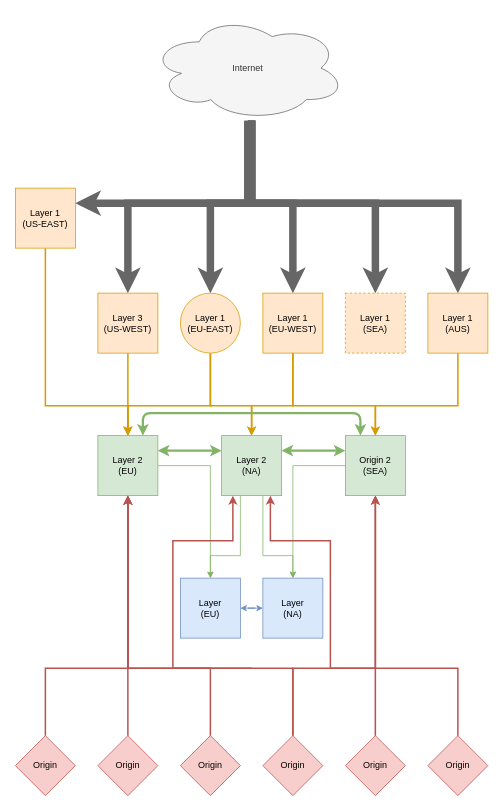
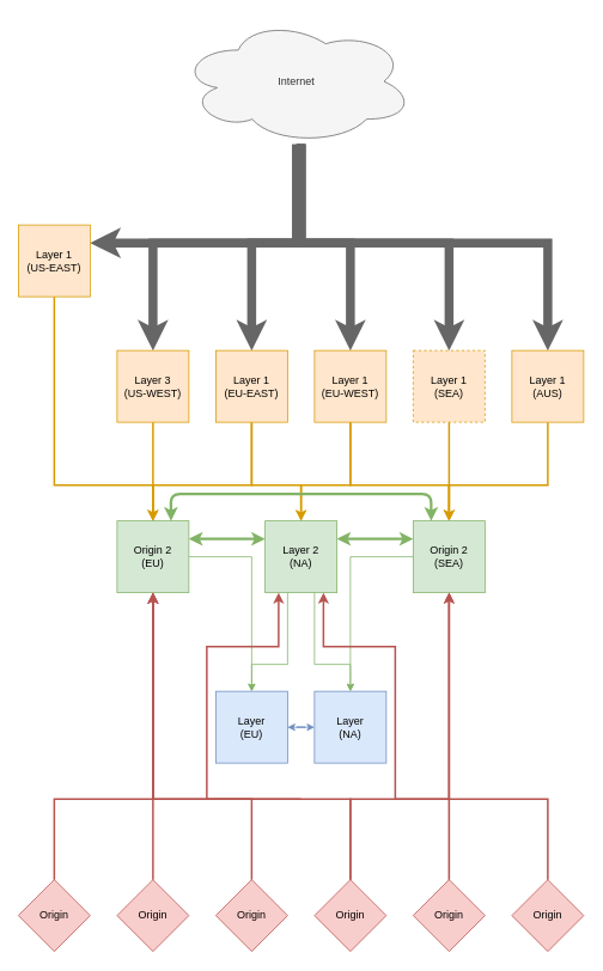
  <mxCell id="0" />
  <mxCell id="1" parent="0" />
  <mxCell id="2" style="edgeStyle=orthogonalEdgeStyle;rounded=0;orthogonalLoop=1;jettySize=auto;html=1;fillColor=#f5f5f5;strokeColor=#666666;strokeWidth=10;endSize=2;startSize=2;" edge="1" parent="1" source="8" target="10"><mxGeometry relative="1" as="geometry"><Array as="points"><mxPoint x="335" y="270" /><mxPoint x="60" y="270" /></Array></mxGeometry></mxCell>
  <mxCell id="3" style="edgeStyle=orthogonalEdgeStyle;rounded=0;orthogonalLoop=1;jettySize=auto;html=1;fillColor=#f5f5f5;strokeColor=#666666;strokeWidth=10;endSize=2;startSize=2;" edge="1" parent="1" source="8" target="12"><mxGeometry relative="1" as="geometry"><Array as="points"><mxPoint x="330" y="270" /><mxPoint x="170" y="270" /></Array></mxGeometry></mxCell>
  <mxCell id="4" style="edgeStyle=orthogonalEdgeStyle;rounded=0;orthogonalLoop=1;jettySize=auto;html=1;entryX=0.5;entryY=0;entryDx=0;entryDy=0;fillColor=#f5f5f5;strokeColor=#666666;strokeWidth=10;endSize=2;startSize=2;" edge="1" parent="1" source="8" target="15"><mxGeometry relative="1" as="geometry"><Array as="points"><mxPoint x="335" y="270" /><mxPoint x="280" y="270" /></Array></mxGeometry></mxCell>
  <mxCell id="5" style="edgeStyle=orthogonalEdgeStyle;rounded=0;orthogonalLoop=1;jettySize=auto;html=1;fillColor=#f5f5f5;strokeColor=#666666;strokeWidth=10;endSize=2;startSize=2;" edge="1" parent="1" source="8" target="18"><mxGeometry relative="1" as="geometry"><Array as="points"><mxPoint x="335" y="270" /><mxPoint x="390" y="270" /></Array></mxGeometry></mxCell>
  <mxCell id="6" style="edgeStyle=orthogonalEdgeStyle;rounded=0;orthogonalLoop=1;jettySize=auto;html=1;fillColor=#f5f5f5;strokeColor=#666666;strokeWidth=10;endSize=2;startSize=2;" edge="1" parent="1" source="8" target="20"><mxGeometry relative="1" as="geometry"><Array as="points"><mxPoint x="330" y="270" /><mxPoint x="500" y="270" /></Array></mxGeometry></mxCell>
  <mxCell id="7" style="edgeStyle=orthogonalEdgeStyle;rounded=0;orthogonalLoop=1;jettySize=auto;html=1;fillColor=#f5f5f5;strokeColor=#666666;strokeWidth=10;endSize=2;startSize=2;" edge="1" parent="1" source="8" target="22"><mxGeometry relative="1" as="geometry"><Array as="points"><mxPoint x="335" y="270" /><mxPoint x="610" y="270" /></Array></mxGeometry></mxCell>
  <mxCell id="8" value="Internet" style="ellipse;shape=cloud;whiteSpace=wrap;html=1;fillColor=#f5f5f5;fontColor=#333333;strokeColor=#666666;" vertex="1" parent="1"><mxGeometry x="200" y="20" width="260" height="140" as="geometry" /></mxCell>
  <mxCell id="9" style="edgeStyle=orthogonalEdgeStyle;rounded=0;orthogonalLoop=1;jettySize=auto;html=1;entryX=0.5;entryY=0;entryDx=0;entryDy=0;fillColor=#ffe6cc;strokeColor=#d79b00;strokeWidth=2;" edge="1" parent="1" source="10" target="25"><mxGeometry relative="1" as="geometry"><Array as="points"><mxPoint x="60" y="540" /><mxPoint x="170" y="540" /></Array></mxGeometry></mxCell>
  <mxCell id="10" value="Layer 1&lt;br&gt;(US-EAST)" style="whiteSpace=wrap;html=1;aspect=fixed;fillColor=#ffe6cc;strokeColor=#d79b00;" vertex="1" parent="1"><mxGeometry x="20" y="250" width="80" height="80" as="geometry" /></mxCell>
  <mxCell id="11" style="edgeStyle=orthogonalEdgeStyle;rounded=0;orthogonalLoop=1;jettySize=auto;html=1;fillColor=#ffe6cc;strokeColor=#d79b00;strokeWidth=2;" edge="1" parent="1" source="12" target="25"><mxGeometry relative="1" as="geometry" /></mxCell>
  <mxCell id="12" value="Layer 3&lt;br&gt;(US-WEST)" style="whiteSpace=wrap;html=1;aspect=fixed;fillColor=#ffe6cc;strokeColor=#d79b00;" vertex="1" parent="1"><mxGeometry x="130" y="390" width="80" height="80" as="geometry" /></mxCell>
  <mxCell id="13" style="edgeStyle=orthogonalEdgeStyle;rounded=0;orthogonalLoop=1;jettySize=auto;html=1;entryX=0.5;entryY=0;entryDx=0;entryDy=0;fillColor=#ffe6cc;strokeColor=#d79b00;strokeWidth=2;" edge="1" parent="1" source="15" target="25"><mxGeometry relative="1" as="geometry"><Array as="points"><mxPoint x="280" y="540" /><mxPoint x="170" y="540" /></Array></mxGeometry></mxCell>
  <mxCell id="14" style="edgeStyle=orthogonalEdgeStyle;rounded=0;orthogonalLoop=1;jettySize=auto;html=1;startArrow=none;startFill=0;fillColor=#ffe6cc;strokeColor=#d79b00;strokeWidth=2;" edge="1" parent="1" source="15" target="34"><mxGeometry relative="1" as="geometry"><Array as="points"><mxPoint x="280" y="540" /><mxPoint x="335" y="540" /></Array></mxGeometry></mxCell>
- <mxCell id="15" value="Layer 1&lt;br&gt;(EU-EAST)" style="ellipse;whiteSpace=wrap;html=1;aspect=fixed;fillColor=#ffe6cc;strokeColor=#d79b00;" vertex="1" parent="1"><mxGeometry x="240" y="390" width="80" height="80" as="geometry" /></mxCell>
+ <mxCell id="15" value="Layer 1&lt;br&gt;(EU-EAST)" style="whiteSpace=wrap;html=1;aspect=fixed;fillColor=#ffe6cc;strokeColor=#d79b00;" vertex="1" parent="1"><mxGeometry x="240" y="390" width="80" height="80" as="geometry" /></mxCell>
  <mxCell id="16" style="edgeStyle=orthogonalEdgeStyle;rounded=0;orthogonalLoop=1;jettySize=auto;html=1;fillColor=#ffe6cc;strokeColor=#d79b00;strokeWidth=2;" edge="1" parent="1" source="18" target="27"><mxGeometry relative="1" as="geometry"><Array as="points"><mxPoint x="390" y="540" /><mxPoint x="500" y="540" /></Array></mxGeometry></mxCell>
  <mxCell id="17" style="edgeStyle=orthogonalEdgeStyle;rounded=0;orthogonalLoop=1;jettySize=auto;html=1;startArrow=none;startFill=0;fillColor=#ffe6cc;strokeColor=#d79b00;strokeWidth=2;" edge="1" parent="1" source="18" target="34"><mxGeometry relative="1" as="geometry"><Array as="points"><mxPoint x="390" y="540" /><mxPoint x="335" y="540" /></Array></mxGeometry></mxCell>
  <mxCell id="18" value="Layer 1&lt;br&gt;(EU-WEST)" style="whiteSpace=wrap;html=1;aspect=fixed;fillColor=#ffe6cc;strokeColor=#d79b00;" vertex="1" parent="1"><mxGeometry x="350" y="390" width="80" height="80" as="geometry" /></mxCell>
+ <mxCell id="19" style="edgeStyle=orthogonalEdgeStyle;rounded=0;orthogonalLoop=1;jettySize=auto;html=1;fillColor=#ffe6cc;strokeColor=#d79b00;strokeWidth=2;" edge="1" parent="1" source="20" target="27"><mxGeometry relative="1" as="geometry" /></mxCell>
  <mxCell id="20" value="Layer 1&lt;br&gt;(SEA)" style="whiteSpace=wrap;html=1;aspect=fixed;fillColor=#ffe6cc;strokeColor=#d79b00;dashed=1;" vertex="1" parent="1"><mxGeometry x="460" y="390" width="80" height="80" as="geometry" /></mxCell>
  <mxCell id="21" style="edgeStyle=orthogonalEdgeStyle;rounded=0;orthogonalLoop=1;jettySize=auto;html=1;entryX=0.5;entryY=0;entryDx=0;entryDy=0;fillColor=#ffe6cc;strokeColor=#d79b00;strokeWidth=2;" edge="1" parent="1" source="22" target="27"><mxGeometry relative="1" as="geometry"><Array as="points"><mxPoint x="610" y="540" /><mxPoint x="500" y="540" /></Array></mxGeometry></mxCell>
  <mxCell id="22" value="Layer 1&lt;br&gt;(AUS)" style="whiteSpace=wrap;html=1;aspect=fixed;fillColor=#ffe6cc;strokeColor=#d79b00;" vertex="1" parent="1"><mxGeometry x="570" y="390" width="80" height="80" as="geometry" /></mxCell>
  <mxCell id="23" style="edgeStyle=orthogonalEdgeStyle;rounded=0;orthogonalLoop=1;jettySize=auto;html=1;fillColor=#d5e8d4;strokeColor=#82b366;" edge="1" parent="1" source="25" target="29"><mxGeometry relative="1" as="geometry"><Array as="points"><mxPoint x="280" y="620" /></Array></mxGeometry></mxCell>
  <mxCell id="24" style="edgeStyle=orthogonalEdgeStyle;rounded=0;orthogonalLoop=1;jettySize=auto;html=1;startArrow=classic;startFill=1;endArrow=none;endFill=0;fillColor=#f8cecc;strokeColor=#b85450;strokeWidth=2;" edge="1" parent="1" source="25" target="47"><mxGeometry relative="1" as="geometry"><Array as="points"><mxPoint x="170" y="890" /><mxPoint x="60" y="890" /></Array></mxGeometry></mxCell>
- <mxCell id="25" value="Layer 2&lt;br&gt;(EU)" style="whiteSpace=wrap;html=1;aspect=fixed;fillColor=#d5e8d4;strokeColor=#82b366;" vertex="1" parent="1"><mxGeometry x="130" y="580" width="80" height="80" as="geometry" /></mxCell>
+ <mxCell id="25" value="Origin 2&lt;br&gt;(EU)" style="whiteSpace=wrap;html=1;aspect=fixed;fillColor=#d5e8d4;strokeColor=#82b366;" vertex="1" parent="1"><mxGeometry x="130" y="580" width="80" height="80" as="geometry" /></mxCell>
  <mxCell id="26" style="edgeStyle=orthogonalEdgeStyle;rounded=0;orthogonalLoop=1;jettySize=auto;html=1;entryX=0.5;entryY=0;entryDx=0;entryDy=0;fillColor=#d5e8d4;strokeColor=#82b366;" edge="1" parent="1" source="27" target="30"><mxGeometry relative="1" as="geometry" /></mxCell>
  <mxCell id="27" value="Origin 2&lt;br&gt;(SEA)" style="whiteSpace=wrap;html=1;aspect=fixed;fillColor=#d5e8d4;strokeColor=#82b366;" vertex="1" parent="1"><mxGeometry x="460" y="580" width="80" height="80" as="geometry" /></mxCell>
  <mxCell id="28" style="edgeStyle=orthogonalEdgeStyle;rounded=0;orthogonalLoop=1;jettySize=auto;html=1;startArrow=classic;startFill=1;fillColor=#dae8fc;strokeColor=#6c8ebf;" edge="1" parent="1" source="29" target="30"><mxGeometry relative="1" as="geometry" /></mxCell>
  <mxCell id="29" value="Layer&lt;br&gt;(EU)" style="whiteSpace=wrap;html=1;aspect=fixed;fillColor=#dae8fc;strokeColor=#6c8ebf;" vertex="1" parent="1"><mxGeometry x="240" y="770" width="80" height="80" as="geometry" /></mxCell>
  <mxCell id="30" value="Layer&lt;br&gt;(NA)" style="whiteSpace=wrap;html=1;aspect=fixed;fillColor=#dae8fc;strokeColor=#6c8ebf;" vertex="1" parent="1"><mxGeometry x="350" y="770" width="80" height="80" as="geometry" /></mxCell>
  <mxCell id="31" style="edgeStyle=orthogonalEdgeStyle;rounded=0;orthogonalLoop=1;jettySize=auto;html=1;startArrow=none;startFill=0;fillColor=#d5e8d4;strokeColor=#82b366;" edge="1" parent="1" source="34" target="29"><mxGeometry relative="1" as="geometry"><Array as="points"><mxPoint x="320" y="740" /><mxPoint x="280" y="740" /></Array></mxGeometry></mxCell>
  <mxCell id="32" style="edgeStyle=orthogonalEdgeStyle;rounded=0;orthogonalLoop=1;jettySize=auto;html=1;entryX=0.5;entryY=0;entryDx=0;entryDy=0;startArrow=none;startFill=0;endArrow=classic;endFill=1;fillColor=#d5e8d4;strokeColor=#82b366;" edge="1" parent="1" source="34" target="30"><mxGeometry relative="1" as="geometry"><Array as="points"><mxPoint x="350" y="740" /><mxPoint x="390" y="740" /></Array></mxGeometry></mxCell>
  <mxCell id="33" style="edgeStyle=orthogonalEdgeStyle;rounded=0;orthogonalLoop=1;jettySize=auto;html=1;startArrow=classic;startFill=1;endArrow=none;endFill=0;fillColor=#f8cecc;strokeColor=#b85450;strokeWidth=2;" edge="1" parent="1" source="34"><mxGeometry relative="1" as="geometry"><mxPoint x="335" y="890" as="targetPoint" /><Array as="points"><mxPoint x="310" y="720" /><mxPoint x="230" y="720" /><mxPoint x="230" y="890" /></Array></mxGeometry></mxCell>
  <mxCell id="34" value="Layer 2&lt;br&gt;(NA)" style="whiteSpace=wrap;html=1;aspect=fixed;fillColor=#d5e8d4;strokeColor=#82b366;" vertex="1" parent="1"><mxGeometry x="295" y="580" width="80" height="80" as="geometry" /></mxCell>
  <mxCell id="35" style="edgeStyle=orthogonalEdgeStyle;rounded=0;orthogonalLoop=1;jettySize=auto;html=1;startArrow=none;startFill=0;endArrow=classic;endFill=1;fillColor=#f8cecc;strokeColor=#b85450;strokeWidth=2;" edge="1" parent="1" source="36" target="25"><mxGeometry relative="1" as="geometry" /></mxCell>
  <mxCell id="36" value="Origin" style="rhombus;whiteSpace=wrap;html=1;fillColor=#f8cecc;strokeColor=#b85450;" vertex="1" parent="1"><mxGeometry x="130" y="980" width="80" height="80" as="geometry" /></mxCell>
  <mxCell id="37" style="edgeStyle=orthogonalEdgeStyle;rounded=0;orthogonalLoop=1;jettySize=auto;html=1;startArrow=none;startFill=0;endArrow=classic;endFill=1;fillColor=#f8cecc;strokeColor=#b85450;strokeWidth=2;" edge="1" parent="1" source="38" target="25"><mxGeometry relative="1" as="geometry"><Array as="points"><mxPoint x="280" y="890" /><mxPoint x="170" y="890" /></Array></mxGeometry></mxCell>
  <mxCell id="38" value="Origin" style="rhombus;whiteSpace=wrap;html=1;fillColor=#f8cecc;strokeColor=#b85450;" vertex="1" parent="1"><mxGeometry x="240" y="980" width="80" height="80" as="geometry" /></mxCell>
  <mxCell id="39" style="edgeStyle=orthogonalEdgeStyle;rounded=0;orthogonalLoop=1;jettySize=auto;html=1;entryX=0.5;entryY=1;entryDx=0;entryDy=0;startArrow=none;startFill=0;endArrow=classic;endFill=1;fillColor=#f8cecc;strokeColor=#b85450;strokeWidth=2;" edge="1" parent="1" source="41" target="27"><mxGeometry relative="1" as="geometry"><Array as="points"><mxPoint x="390" y="890" /><mxPoint x="500" y="890" /></Array></mxGeometry></mxCell>
  <mxCell id="40" style="edgeStyle=orthogonalEdgeStyle;rounded=0;orthogonalLoop=1;jettySize=auto;html=1;startArrow=none;startFill=0;endArrow=classic;endFill=1;fillColor=#f8cecc;strokeColor=#b85450;strokeWidth=2;" edge="1" parent="1" source="41" target="25"><mxGeometry relative="1" as="geometry"><Array as="points"><mxPoint x="390" y="890" /><mxPoint x="170" y="890" /></Array></mxGeometry></mxCell>
  <mxCell id="41" value="Origin" style="rhombus;whiteSpace=wrap;html=1;fillColor=#f8cecc;strokeColor=#b85450;" vertex="1" parent="1"><mxGeometry x="350" y="980" width="80" height="80" as="geometry" /></mxCell>
  <mxCell id="42" style="edgeStyle=orthogonalEdgeStyle;rounded=0;orthogonalLoop=1;jettySize=auto;html=1;startArrow=none;startFill=0;endArrow=classic;endFill=1;fillColor=#f8cecc;strokeColor=#b85450;" edge="1" parent="1" source="44" target="27"><mxGeometry relative="1" as="geometry" /></mxCell>
  <mxCell id="43" style="edgeStyle=orthogonalEdgeStyle;rounded=0;orthogonalLoop=1;jettySize=auto;html=1;startArrow=none;startFill=0;endArrow=classic;endFill=1;fillColor=#f8cecc;strokeColor=#b85450;strokeWidth=2;" edge="1" parent="1" source="44"><mxGeometry relative="1" as="geometry"><mxPoint x="360" y="660" as="targetPoint" /><Array as="points"><mxPoint x="500" y="890" /><mxPoint x="440" y="890" /><mxPoint x="440" y="720" /><mxPoint x="360" y="720" /><mxPoint x="360" y="660" /></Array></mxGeometry></mxCell>
  <mxCell id="44" value="Origin" style="rhombus;whiteSpace=wrap;html=1;fillColor=#f8cecc;strokeColor=#b85450;" vertex="1" parent="1"><mxGeometry x="460" y="980" width="80" height="80" as="geometry" /></mxCell>
  <mxCell id="45" style="edgeStyle=orthogonalEdgeStyle;rounded=0;orthogonalLoop=1;jettySize=auto;html=1;startArrow=none;startFill=0;endArrow=classic;endFill=1;fillColor=#f8cecc;strokeColor=#b85450;strokeWidth=2;" edge="1" parent="1" source="46" target="27"><mxGeometry relative="1" as="geometry"><Array as="points"><mxPoint x="610" y="890" /><mxPoint x="500" y="890" /></Array></mxGeometry></mxCell>
  <mxCell id="46" value="Origin" style="rhombus;whiteSpace=wrap;html=1;fillColor=#f8cecc;strokeColor=#b85450;" vertex="1" parent="1"><mxGeometry x="570" y="980" width="80" height="80" as="geometry" /></mxCell>
  <mxCell id="47" value="Origin" style="rhombus;whiteSpace=wrap;html=1;fillColor=#f8cecc;strokeColor=#b85450;" vertex="1" parent="1"><mxGeometry x="20" y="980" width="80" height="80" as="geometry" /></mxCell>
  <mxCell id="48" value="" style="endArrow=classic;html=1;rounded=0;entryX=0;entryY=0.25;entryDx=0;entryDy=0;exitX=1;exitY=0.25;exitDx=0;exitDy=0;fillColor=#d5e8d4;strokeColor=#82b366;strokeWidth=3;startArrow=classic;startFill=1;endFill=1;" edge="1" parent="1" source="25" target="34"><mxGeometry width="50" height="50" relative="1" as="geometry"><mxPoint x="210" y="600" as="sourcePoint" /><mxPoint x="260" y="550" as="targetPoint" /></mxGeometry></mxCell>
  <mxCell id="49" value="" style="endArrow=classic;html=1;rounded=0;entryX=0;entryY=0.25;entryDx=0;entryDy=0;exitX=1;exitY=0.25;exitDx=0;exitDy=0;fillColor=#d5e8d4;strokeColor=#82b366;strokeWidth=3;startArrow=classic;startFill=1;endFill=1;" edge="1" parent="1" source="34" target="27"><mxGeometry width="50" height="50" relative="1" as="geometry"><mxPoint x="375" y="600" as="sourcePoint" /><mxPoint x="460" y="600" as="targetPoint" /></mxGeometry></mxCell>
  <mxCell id="50" value="" style="endArrow=classic;html=1;entryX=0.25;entryY=0;entryDx=0;entryDy=0;exitX=0.75;exitY=0;exitDx=0;exitDy=0;fillColor=#d5e8d4;strokeColor=#82b366;strokeWidth=3;startArrow=classic;startFill=1;endFill=1;rounded=1;" edge="1" parent="1" source="25" target="27"><mxGeometry width="50" height="50" relative="1" as="geometry"><mxPoint x="205" y="579.6" as="sourcePoint" /><mxPoint x="290" y="579.6" as="targetPoint" /><Array as="points"><mxPoint x="190" y="550" /><mxPoint x="330" y="550" /><mxPoint x="480" y="550" /></Array></mxGeometry></mxCell>
